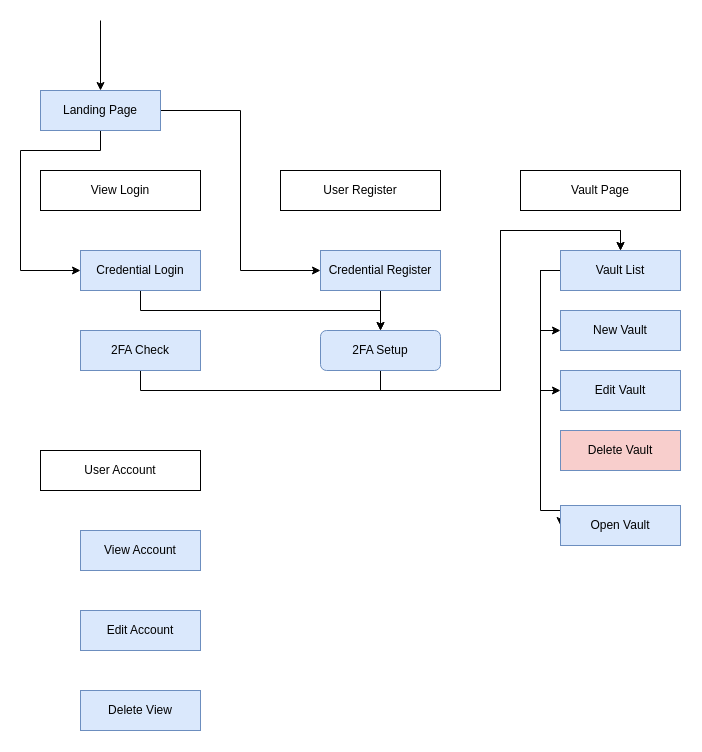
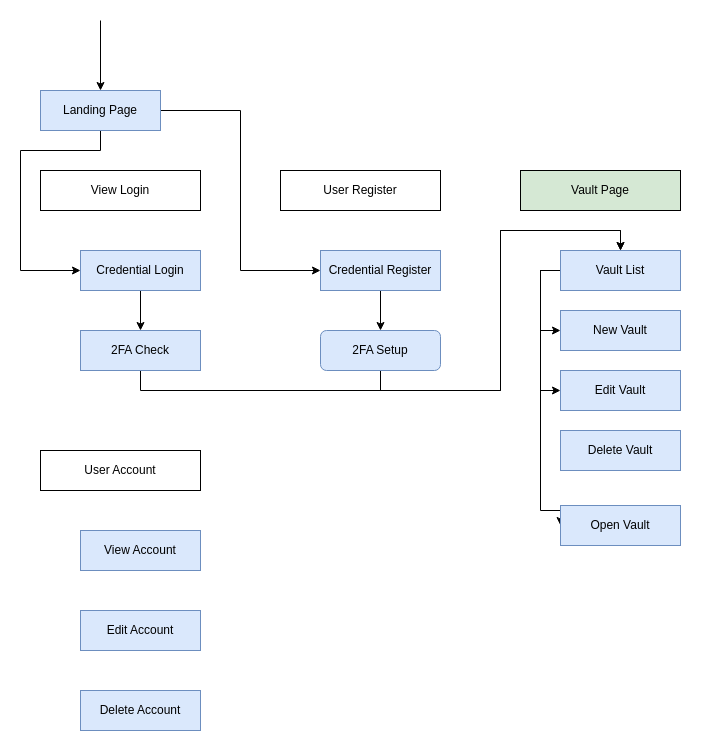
  <mxCell id="0" />
  <mxCell id="1" parent="0" />
  <mxCell id="2" style="edgeStyle=orthogonalEdgeStyle;rounded=0;orthogonalLoop=1;jettySize=auto;html=1;entryX=0;entryY=0.5;entryDx=0;entryDy=0;exitX=0.5;exitY=1;exitDx=0;exitDy=0;" edge="1" parent="1" source="4" target="10"><mxGeometry relative="1" as="geometry"><Array as="points"><mxPoint x="100" y="150" /><mxPoint x="20" y="150" /><mxPoint x="20" y="270" /></Array></mxGeometry></mxCell>
  <mxCell id="3" style="edgeStyle=orthogonalEdgeStyle;rounded=0;orthogonalLoop=1;jettySize=auto;html=1;entryX=0;entryY=0.5;entryDx=0;entryDy=0;" edge="1" parent="1" source="4" target="12"><mxGeometry relative="1" as="geometry" /></mxCell>
  <mxCell id="4" value="Landing Page" style="rounded=0;whiteSpace=wrap;html=1;fillColor=#dae8fc;strokeColor=#6c8ebf;" vertex="1" parent="1"><mxGeometry x="40" y="90" width="120" height="40" as="geometry" /></mxCell>
  <mxCell id="5" value="View Login" style="rounded=0;whiteSpace=wrap;html=1;strokeColor=default;" vertex="1" parent="1"><mxGeometry x="40" y="170" width="160" height="40" as="geometry" /></mxCell>
  <mxCell id="6" style="edgeStyle=orthogonalEdgeStyle;rounded=0;orthogonalLoop=1;jettySize=auto;html=1;exitX=0.5;exitY=1;exitDx=0;exitDy=0;entryX=0.5;entryY=0;entryDx=0;entryDy=0;" edge="1" parent="1" source="7" target="19"><mxGeometry relative="1" as="geometry"><Array as="points"><mxPoint x="140" y="390" /><mxPoint x="500" y="390" /><mxPoint x="500" y="230" /><mxPoint x="620" y="230" /></Array></mxGeometry></mxCell>
  <mxCell id="7" value="2FA Check" style="rounded=0;whiteSpace=wrap;html=1;fillColor=#dae8fc;strokeColor=#6c8ebf;" vertex="1" parent="1"><mxGeometry x="80" y="330" width="120" height="40" as="geometry" /></mxCell>
  <mxCell id="8" value="User Register" style="rounded=0;whiteSpace=wrap;html=1;" vertex="1" parent="1"><mxGeometry x="280" y="170" width="160" height="40" as="geometry" /></mxCell>
- <mxCell id="9" style="edgeStyle=orthogonalEdgeStyle;rounded=0;orthogonalLoop=1;jettySize=auto;html=1;exitX=0.5;exitY=1;exitDx=0;exitDy=0;" edge="1" parent="1" source="10" target="14"><mxGeometry relative="1" as="geometry" /></mxCell>
+ <mxCell id="9" style="edgeStyle=orthogonalEdgeStyle;rounded=0;orthogonalLoop=1;jettySize=auto;html=1;exitX=0.5;exitY=1;exitDx=0;exitDy=0;entryX=0.5;entryY=0;entryDx=0;entryDy=0;" edge="1" parent="1" source="10" target="7"><mxGeometry relative="1" as="geometry" /></mxCell>
  <mxCell id="10" value="Credential Login" style="rounded=0;whiteSpace=wrap;html=1;fillColor=#dae8fc;strokeColor=#6c8ebf;" vertex="1" parent="1"><mxGeometry x="80" y="250" width="120" height="40" as="geometry" /></mxCell>
  <mxCell id="11" style="edgeStyle=orthogonalEdgeStyle;rounded=0;orthogonalLoop=1;jettySize=auto;html=1;exitX=0.5;exitY=1;exitDx=0;exitDy=0;entryX=0.5;entryY=0;entryDx=0;entryDy=0;" edge="1" parent="1" source="12" target="14"><mxGeometry relative="1" as="geometry" /></mxCell>
  <mxCell id="12" value="Credential Register" style="rounded=0;whiteSpace=wrap;html=1;fillColor=#dae8fc;strokeColor=#6c8ebf;" vertex="1" parent="1"><mxGeometry x="320" y="250" width="120" height="40" as="geometry" /></mxCell>
  <mxCell id="13" style="edgeStyle=orthogonalEdgeStyle;rounded=0;orthogonalLoop=1;jettySize=auto;html=1;entryX=0.5;entryY=0;entryDx=0;entryDy=0;" edge="1" parent="1" source="14" target="19"><mxGeometry relative="1" as="geometry"><Array as="points"><mxPoint x="380" y="390" /><mxPoint x="500" y="390" /><mxPoint x="500" y="230" /><mxPoint x="620" y="230" /></Array></mxGeometry></mxCell>
  <mxCell id="14" value="2FA Setup" style="whiteSpace=wrap;html=1;fillColor=#dae8fc;strokeColor=#6c8ebf;rounded=1;" vertex="1" parent="1"><mxGeometry x="320" y="330" width="120" height="40" as="geometry" /></mxCell>
- <mxCell id="15" value="Vault Page" style="rounded=0;whiteSpace=wrap;html=1;" vertex="1" parent="1"><mxGeometry x="520" y="170" width="160" height="40" as="geometry" /></mxCell>
+ <mxCell id="15" value="Vault Page" style="rounded=0;whiteSpace=wrap;html=1;fillColor=#d5e8d4;" vertex="1" parent="1"><mxGeometry x="520" y="170" width="160" height="40" as="geometry" /></mxCell>
  <mxCell id="16" style="edgeStyle=orthogonalEdgeStyle;rounded=0;orthogonalLoop=1;jettySize=auto;html=1;entryX=0;entryY=0.5;entryDx=0;entryDy=0;" edge="1" parent="1" source="19" target="20"><mxGeometry relative="1" as="geometry"><Array as="points"><mxPoint x="540" y="270" /><mxPoint x="540" y="330" /></Array></mxGeometry></mxCell>
  <mxCell id="17" style="edgeStyle=orthogonalEdgeStyle;rounded=0;orthogonalLoop=1;jettySize=auto;html=1;exitX=0;exitY=0.5;exitDx=0;exitDy=0;entryX=0;entryY=0.5;entryDx=0;entryDy=0;" edge="1" parent="1" source="19" target="21"><mxGeometry relative="1" as="geometry" /></mxCell>
  <mxCell id="18" style="edgeStyle=orthogonalEdgeStyle;rounded=0;orthogonalLoop=1;jettySize=auto;html=1;entryX=0;entryY=0.5;entryDx=0;entryDy=0;" edge="1" parent="1" source="19" target="23"><mxGeometry relative="1" as="geometry"><Array as="points"><mxPoint x="540" y="270" /><mxPoint x="540" y="510" /></Array></mxGeometry></mxCell>
  <mxCell id="19" value="Vault List" style="rounded=0;whiteSpace=wrap;html=1;fillColor=#dae8fc;strokeColor=#6c8ebf;" vertex="1" parent="1"><mxGeometry x="560" y="250" width="120" height="40" as="geometry" /></mxCell>
  <mxCell id="20" value="New Vault" style="rounded=0;whiteSpace=wrap;html=1;fillColor=#dae8fc;strokeColor=#6c8ebf;" vertex="1" parent="1"><mxGeometry x="560" y="310" width="120" height="40" as="geometry" /></mxCell>
  <mxCell id="21" value="Edit Vault" style="rounded=0;whiteSpace=wrap;html=1;fillColor=#dae8fc;strokeColor=#6c8ebf;" vertex="1" parent="1"><mxGeometry x="560" y="370" width="120" height="40" as="geometry" /></mxCell>
- <mxCell id="22" value="Delete Vault" style="rounded=0;whiteSpace=wrap;html=1;fillColor=#f8cecc;strokeColor=#6c8ebf;" vertex="1" parent="1"><mxGeometry x="560" y="430" width="120" height="40" as="geometry" /></mxCell>
+ <mxCell id="22" value="Delete Vault" style="rounded=0;whiteSpace=wrap;html=1;fillColor=#dae8fc;strokeColor=#6c8ebf;" vertex="1" parent="1"><mxGeometry x="560" y="430" width="120" height="40" as="geometry" /></mxCell>
  <mxCell id="23" value="Open Vault" style="rounded=0;whiteSpace=wrap;html=1;fillColor=#dae8fc;strokeColor=#6c8ebf;" vertex="1" parent="1"><mxGeometry x="560" y="505" width="120" height="40" as="geometry" /></mxCell>
  <mxCell id="24" value="" style="endArrow=classic;html=1;rounded=0;entryX=0.5;entryY=0;entryDx=0;entryDy=0;" edge="1" parent="1" target="4"><mxGeometry width="50" height="50" relative="1" as="geometry"><mxPoint x="100" y="20" as="sourcePoint" /><mxPoint x="165" y="-170" as="targetPoint" /></mxGeometry></mxCell>
  <mxCell id="25" value="User Account" style="rounded=0;whiteSpace=wrap;html=1;strokeColor=default;" vertex="1" parent="1"><mxGeometry x="40" y="450" width="160" height="40" as="geometry" /></mxCell>
  <mxCell id="26" value="View Account" style="rounded=0;whiteSpace=wrap;html=1;fillColor=#dae8fc;strokeColor=#6c8ebf;" vertex="1" parent="1"><mxGeometry x="80" y="530" width="120" height="40" as="geometry" /></mxCell>
  <mxCell id="27" value="Edit Account" style="rounded=0;whiteSpace=wrap;html=1;fillColor=#dae8fc;strokeColor=#6c8ebf;" vertex="1" parent="1"><mxGeometry x="80" y="610" width="120" height="40" as="geometry" /></mxCell>
- <mxCell id="28" value="Delete View" style="rounded=0;whiteSpace=wrap;html=1;fillColor=#dae8fc;strokeColor=#6c8ebf;" vertex="1" parent="1"><mxGeometry x="80" y="690" width="120" height="40" as="geometry" /></mxCell>
+ <mxCell id="28" value="Delete Account" style="rounded=0;whiteSpace=wrap;html=1;fillColor=#dae8fc;strokeColor=#6c8ebf;" vertex="1" parent="1"><mxGeometry x="80" y="690" width="120" height="40" as="geometry" /></mxCell>
